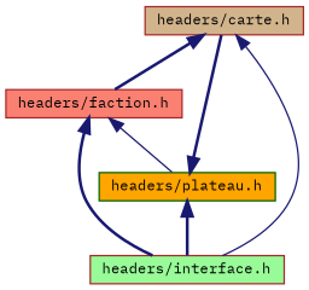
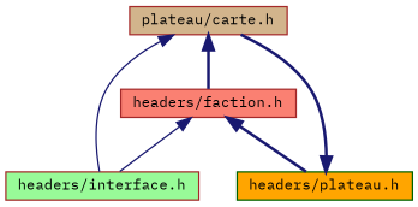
  digraph {
    fontname="IBM Plex Mono"
    node [color=brown fontname="IBM Plex Mono" fontsize=10 shape=record style=filled]
    edge [color=midnightblue dir=back fontname="IBM Plex Mono" fontsize=10 labelfontname=Helvetica labelfontsize=10 style=bold]
-   n1 [fillcolor=tan fontcolor=black height=0.2 label="headers/carte.h" width=0.4]
+   n1 [fillcolor=tan fontcolor=black height=0.2 label="plateau/carte.h" width=0.4]
    n2 [fillcolor=salmon height=0.2 label="headers/faction.h" width=0.4]
    n3 [fillcolor=palegreen height=0.2 label="headers/interface.h" width=0.4]
    n4 [color=darkgreen fillcolor=orange height=0.2 label="headers/plateau.h" width=0.4]
    n1 -> n2
    n1 -> n3 [style=solid]
-   n2 -> n3
-   n2 -> n4 [style=solid]
+   n2 -> n3 [style=solid]
+   n2 -> n4
    n4 -> n1
-   n4 -> n3
  }
